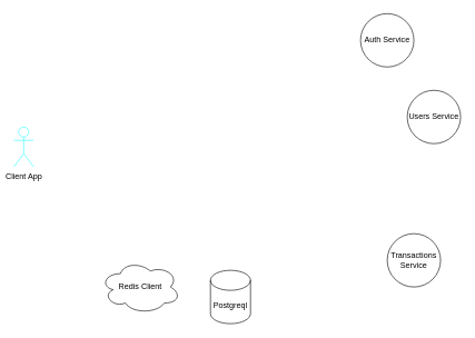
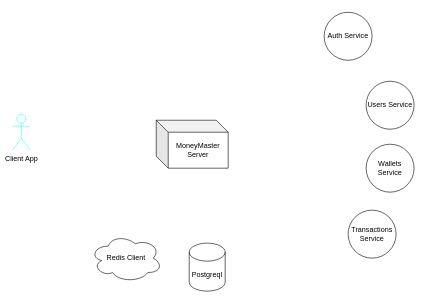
  <mxCell id="0" />
  <mxCell id="1" parent="0" />
  <mxCell id="2" value="Client App&lt;br&gt;" style="shape=umlActor;verticalLabelPosition=bottom;verticalAlign=top;html=1;outlineConnect=0;strokeColor=#33FFFF;" vertex="1" parent="1"><mxGeometry x="20" y="190" width="30" height="60" as="geometry" /></mxCell>
+ <mxCell id="3" value="MoneyMaster&lt;br&gt;Server" style="shape=cube;whiteSpace=wrap;html=1;boundedLbl=1;backgroundOutline=1;darkOpacity=0.05;darkOpacity2=0.1;" vertex="1" parent="1"><mxGeometry x="260" y="200" width="120" height="80" as="geometry" /></mxCell>
  <mxCell id="4" value="Redis Client" style="ellipse;shape=cloud;whiteSpace=wrap;html=1;" vertex="1" parent="1"><mxGeometry x="150" y="390" width="120" height="80" as="geometry" /></mxCell>
  <mxCell id="5" value="Postgreql" style="shape=cylinder3;whiteSpace=wrap;html=1;boundedLbl=1;backgroundOutline=1;size=15;" vertex="1" parent="1"><mxGeometry x="315" y="405" width="60" height="80" as="geometry" /></mxCell>
  <mxCell id="6" value="Auth Service" style="ellipse;whiteSpace=wrap;html=1;aspect=fixed;" vertex="1" parent="1"><mxGeometry x="540" y="20" width="80" height="80" as="geometry" /></mxCell>
  <mxCell id="7" value="Users Service" style="ellipse;whiteSpace=wrap;html=1;aspect=fixed;" vertex="1" parent="1"><mxGeometry x="610" y="135" width="80" height="80" as="geometry" /></mxCell>
+ <mxCell id="8" value="Wallets Service" style="ellipse;whiteSpace=wrap;html=1;aspect=fixed;" vertex="1" parent="1"><mxGeometry x="610" y="240" width="80" height="80" as="geometry" /></mxCell>
  <mxCell id="9" value="Transactions Service" style="ellipse;whiteSpace=wrap;html=1;aspect=fixed;" vertex="1" parent="1"><mxGeometry x="580" y="350" width="80" height="80" as="geometry" /></mxCell>
